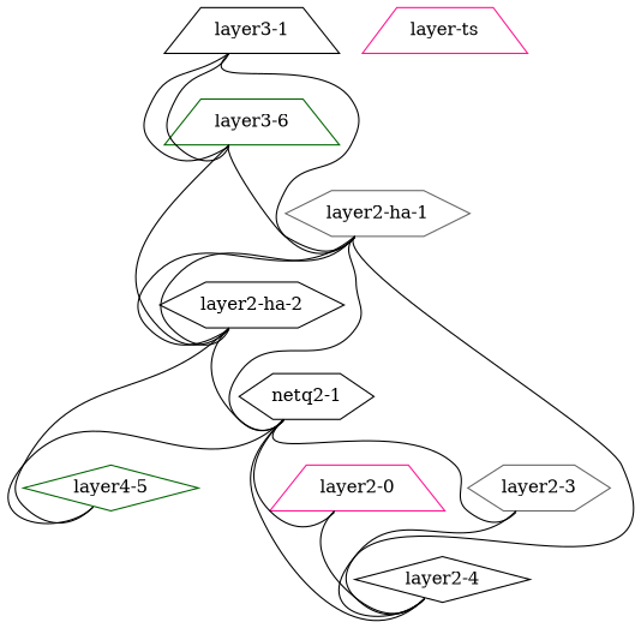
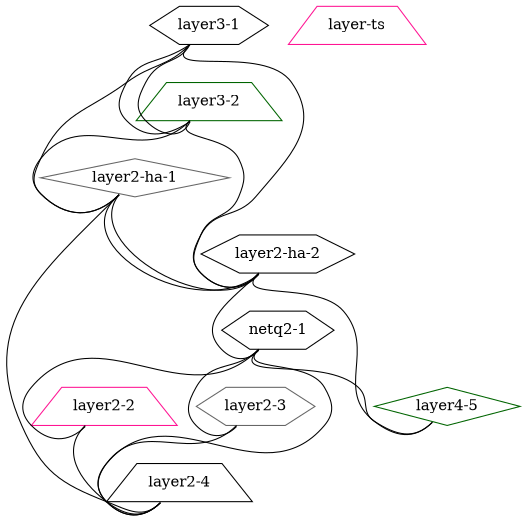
  graph {
    node [color=black function=leaf memory=1024 os="CumulusCommunity/cumulus-vx" shape=hexagon version="3.7.12"]
    edge [headport=swp1 tailport=swp2]
-   "layer3-1" [mgmt_ip="192.168.200.1" shape=trapezium]
-   "layer3-2" [color=darkgreen mgmt_ip="192.168.200.2" shape=trapezium label="layer3-6"]
-   "layer2-ha-1" [color=gray40 mgmt_ip="192.168.200.3"]
+   "layer3-1" [mgmt_ip="192.168.200.1"]
+   "layer3-2" [color=darkgreen mgmt_ip="192.168.200.2" shape=trapezium]
+   "layer2-ha-1" [color=gray40 mgmt_ip="192.168.200.3" shape=diamond]
    "layer2-ha-2" [mgmt_ip="192.168.200.4"]
    n5 [label="netq2-1" mgmt_ip="192.168.200.5"]
-   "layer2-4" [mgmt_ip="192.168.200.8" shape=diamond]
+   "layer2-4" [mgmt_ip="192.168.200.8" shape=trapezium]
    n7 [color=darkgreen label="layer4-5" mgmt_ip="192.168.200.9" shape=diamond]
-   "layer2-2" [color=deeppink mgmt_ip="192.168.200.6" shape=trapezium label="layer2-0"]
+   "layer2-2" [color=deeppink mgmt_ip="192.168.200.6" shape=trapezium]
    "layer2-3" [color=gray40 mgmt_ip="192.168.200.7"]
    n10 [color=deeppink label="layer-ts" memory=8192 mgmt_ip="192.168.200.10" shape=trapezium os="" version=""]
    "layer3-1" -- "layer3-2" [headport=swp10 tailport=swp10]
    "layer3-1" -- "layer3-2" [headport=swp11 tailport=swp11]
    "layer3-1" -- "layer2-ha-1" [tailport=swp1]
+   "layer3-1" -- "layer2-ha-2"
    "layer3-2" -- "layer2-ha-1" [headport=swp2 tailport=swp1]
    "layer3-2" -- "layer2-ha-2" [headport=swp2]
    "layer2-ha-1" -- "layer2-ha-2" [headport=swp10 tailport=swp10]
    "layer2-ha-1" -- "layer2-ha-2" [headport=swp11 tailport=swp11]
-   "layer2-ha-1" -- n5 [tailport=swp3]
    "layer2-ha-1" -- "layer2-4" [headport=swp4 tailport=swp4]
    "layer2-ha-2" -- n5 [headport=swp2 tailport=swp3]
    "layer2-ha-2" -- n7 [headport=swp2 tailport=swp5]
    n5 -- "layer2-4" [headport=swp3 tailport=swp4]
    n5 -- n7 [tailport=swp3]
    n5 -- "layer2-2" [tailport=swp6]
    n5 -- "layer2-3" [tailport=swp5]
    "layer2-2" -- "layer2-4" [headport=swp2]
    "layer2-3" -- "layer2-4"
  }
